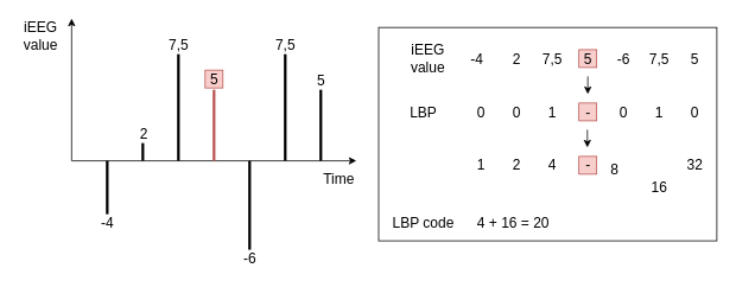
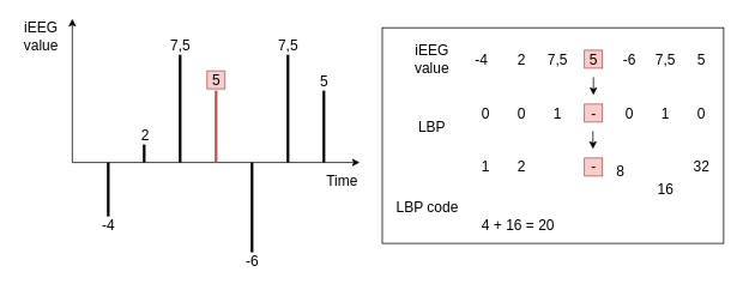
  <mxCell id="0" />
  <mxCell id="1" parent="0" />
  <mxCell id="2" value="" style="endArrow=classic;html=1;" parent="1" edge="1"><mxGeometry width="50" height="50" relative="1" as="geometry"><mxPoint x="80" y="180" as="sourcePoint" /><mxPoint x="80" y="20" as="targetPoint" /></mxGeometry></mxCell>
  <mxCell id="3" value="" style="endArrow=classic;html=1;" parent="1" edge="1"><mxGeometry width="50" height="50" relative="1" as="geometry"><mxPoint x="80" y="180" as="sourcePoint" /><mxPoint x="400" y="180" as="targetPoint" /></mxGeometry></mxCell>
  <mxCell id="4" value="" style="endArrow=none;html=1;shadow=0;comic=0;jumpSize=6;strokeWidth=3;" parent="1" edge="1"><mxGeometry width="50" height="50" relative="1" as="geometry"><mxPoint x="320" y="180" as="sourcePoint" /><mxPoint x="320" y="60" as="targetPoint" /></mxGeometry></mxCell>
  <mxCell id="5" value="" style="endArrow=none;html=1;shadow=0;comic=0;jumpSize=6;strokeWidth=3;fillColor=#f8cecc;strokeColor=#b85450;" parent="1" edge="1"><mxGeometry width="50" height="50" relative="1" as="geometry"><mxPoint x="240" y="180" as="sourcePoint" /><mxPoint x="240" y="100" as="targetPoint" /></mxGeometry></mxCell>
  <mxCell id="6" value="" style="endArrow=none;html=1;shadow=0;comic=0;jumpSize=6;strokeWidth=3;" parent="1" edge="1"><mxGeometry width="50" height="50" relative="1" as="geometry"><mxPoint x="280" y="280" as="sourcePoint" /><mxPoint x="280" y="180" as="targetPoint" /></mxGeometry></mxCell>
  <mxCell id="7" value="" style="endArrow=none;html=1;shadow=0;comic=0;jumpSize=6;strokeWidth=3;" parent="1" edge="1"><mxGeometry width="50" height="50" relative="1" as="geometry"><mxPoint x="200" y="180" as="sourcePoint" /><mxPoint x="200" y="60" as="targetPoint" /></mxGeometry></mxCell>
  <mxCell id="8" value="" style="endArrow=none;html=1;shadow=0;comic=0;jumpSize=6;strokeWidth=3;" parent="1" edge="1"><mxGeometry width="50" height="50" relative="1" as="geometry"><mxPoint x="120" y="240" as="sourcePoint" /><mxPoint x="120" y="180" as="targetPoint" /></mxGeometry></mxCell>
  <mxCell id="9" value="" style="endArrow=none;html=1;shadow=0;comic=0;jumpSize=6;strokeWidth=3;" parent="1" edge="1"><mxGeometry width="50" height="50" relative="1" as="geometry"><mxPoint x="160" y="180" as="sourcePoint" /><mxPoint x="160" y="160" as="targetPoint" /></mxGeometry></mxCell>
  <mxCell id="10" value="" style="endArrow=none;html=1;shadow=0;comic=0;jumpSize=6;strokeWidth=3;" parent="1" edge="1"><mxGeometry width="50" height="50" relative="1" as="geometry"><mxPoint x="360" y="180" as="sourcePoint" /><mxPoint x="360" y="100" as="targetPoint" /></mxGeometry></mxCell>
  <mxCell id="11" value="Time" style="text;html=1;align=center;verticalAlign=middle;resizable=0;points=[];autosize=1;fontSize=16;" parent="1" vertex="1"><mxGeometry x="355" y="190" width="50" height="20" as="geometry" /></mxCell>
  <mxCell id="12" value="&lt;font style=&quot;font-size: 16px&quot;&gt;iEEG &lt;br&gt;value&lt;/font&gt;" style="text;html=1;align=center;verticalAlign=middle;resizable=0;points=[];autosize=1;fontSize=16;" parent="1" vertex="1"><mxGeometry x="20" y="20" width="50" height="40" as="geometry" /></mxCell>
  <mxCell id="13" value="-4" style="text;html=1;align=center;verticalAlign=middle;resizable=0;points=[];autosize=1;fontSize=16;" parent="1" vertex="1"><mxGeometry x="520" y="55" width="30" height="20" as="geometry" /></mxCell>
  <mxCell id="14" value="2" style="text;html=1;align=center;verticalAlign=middle;resizable=0;points=[];autosize=1;fontSize=16;" parent="1" vertex="1"><mxGeometry x="570" y="55" width="20" height="20" as="geometry" /></mxCell>
  <mxCell id="15" value="7,5" style="text;html=1;align=center;verticalAlign=middle;resizable=0;points=[];autosize=1;fontSize=16;" parent="1" vertex="1"><mxGeometry x="600" y="55" width="40" height="20" as="geometry" /></mxCell>
  <mxCell id="16" value="5" style="text;html=1;align=center;verticalAlign=middle;resizable=0;points=[];autosize=1;fontSize=16;fillColor=#f8cecc;strokeColor=#b85450;" parent="1" vertex="1"><mxGeometry x="650" y="55" width="20" height="20" as="geometry" /></mxCell>
  <mxCell id="17" value="-6" style="text;html=1;align=center;verticalAlign=middle;resizable=0;points=[];autosize=1;fontSize=16;" parent="1" vertex="1"><mxGeometry x="685" y="55" width="30" height="20" as="geometry" /></mxCell>
  <mxCell id="18" value="7,5" style="text;html=1;align=center;verticalAlign=middle;resizable=0;points=[];autosize=1;fontSize=16;" parent="1" vertex="1"><mxGeometry x="720" y="55" width="40" height="20" as="geometry" /></mxCell>
  <mxCell id="19" value="5" style="text;html=1;align=center;verticalAlign=middle;resizable=0;points=[];autosize=1;fontSize=16;" parent="1" vertex="1"><mxGeometry x="770" y="55" width="20" height="20" as="geometry" /></mxCell>
  <mxCell id="20" value="0" style="text;html=1;align=center;verticalAlign=middle;resizable=0;points=[];autosize=1;fontSize=16;" parent="1" vertex="1"><mxGeometry x="530" y="115" width="20" height="20" as="geometry" /></mxCell>
  <mxCell id="21" value="0" style="text;html=1;align=center;verticalAlign=middle;resizable=0;points=[];autosize=1;fontSize=16;" parent="1" vertex="1"><mxGeometry x="570" y="115" width="20" height="20" as="geometry" /></mxCell>
  <mxCell id="22" value="1" style="text;html=1;align=center;verticalAlign=middle;resizable=0;points=[];autosize=1;fontSize=16;" parent="1" vertex="1"><mxGeometry x="610" y="115" width="20" height="20" as="geometry" /></mxCell>
  <mxCell id="23" value="-" style="text;html=1;align=center;verticalAlign=middle;resizable=0;points=[];autosize=1;fontSize=16;fillColor=#f8cecc;strokeColor=#b85450;" parent="1" vertex="1"><mxGeometry x="650" y="115" width="20" height="20" as="geometry" /></mxCell>
  <mxCell id="24" value="0" style="text;html=1;align=center;verticalAlign=middle;resizable=0;points=[];autosize=1;fontSize=16;" parent="1" vertex="1"><mxGeometry x="690" y="115" width="20" height="20" as="geometry" /></mxCell>
  <mxCell id="25" value="1" style="text;html=1;align=center;verticalAlign=middle;resizable=0;points=[];autosize=1;fontSize=16;" parent="1" vertex="1"><mxGeometry x="730" y="115" width="20" height="20" as="geometry" /></mxCell>
  <mxCell id="26" value="0" style="text;html=1;align=center;verticalAlign=middle;resizable=0;points=[];autosize=1;fontSize=16;" parent="1" vertex="1"><mxGeometry x="770" y="115" width="20" height="20" as="geometry" /></mxCell>
  <mxCell id="27" value="" style="endArrow=classic;html=1;shadow=0;strokeWidth=1;fontSize=16;" parent="1" edge="1"><mxGeometry width="50" height="50" relative="1" as="geometry"><mxPoint x="660" y="85" as="sourcePoint" /><mxPoint x="660" y="105" as="targetPoint" /></mxGeometry></mxCell>
  <mxCell id="28" value="iEEG &lt;br&gt;value" style="text;html=1;align=center;verticalAlign=middle;resizable=0;points=[];autosize=1;fontSize=16;" parent="1" vertex="1"><mxGeometry x="455" y="45" width="50" height="40" as="geometry" /></mxCell>
- <mxCell id="29" value="LBP" style="text;html=1;align=center;verticalAlign=middle;resizable=0;points=[];autosize=1;fontSize=16;" parent="1" vertex="1"><mxGeometry x="450" y="115" width="50" height="20" as="geometry" /></mxCell>
+ <mxCell id="29" value="LBP" style="text;html=1;align=center;verticalAlign=middle;resizable=0;points=[];autosize=1;fontSize=16;" parent="1" vertex="1"><mxGeometry x="455" y="130" width="50" height="20" as="geometry" /></mxCell>
  <mxCell id="30" value="1" style="text;html=1;align=center;verticalAlign=middle;resizable=0;points=[];autosize=1;fontSize=16;" parent="1" vertex="1"><mxGeometry x="530" y="175" width="20" height="20" as="geometry" /></mxCell>
  <mxCell id="31" value="2" style="text;html=1;align=center;verticalAlign=middle;resizable=0;points=[];autosize=1;fontSize=16;" parent="1" vertex="1"><mxGeometry x="570" y="175" width="20" height="20" as="geometry" /></mxCell>
- <mxCell id="32" value="4" style="text;html=1;align=center;verticalAlign=middle;resizable=0;points=[];autosize=1;fontSize=16;" parent="1" vertex="1"><mxGeometry x="610" y="175" width="20" height="20" as="geometry" /></mxCell>
  <mxCell id="33" value="-" style="text;html=1;align=center;verticalAlign=middle;resizable=0;points=[];autosize=1;fontSize=16;fillColor=#f8cecc;strokeColor=#b85450;" parent="1" vertex="1"><mxGeometry x="650" y="175" width="20" height="20" as="geometry" /></mxCell>
  <mxCell id="34" value="8" style="text;html=1;align=center;verticalAlign=middle;resizable=0;points=[];autosize=1;fontSize=16;" parent="1" vertex="1"><mxGeometry x="680" y="180" width="20" height="20" as="geometry" /></mxCell>
  <mxCell id="35" value="16" style="text;html=1;align=center;verticalAlign=middle;resizable=0;points=[];autosize=1;fontSize=16;" parent="1" vertex="1"><mxGeometry x="725" y="200" width="30" height="20" as="geometry" /></mxCell>
  <mxCell id="36" value="32" style="text;html=1;align=center;verticalAlign=middle;resizable=0;points=[];autosize=1;fontSize=16;" parent="1" vertex="1"><mxGeometry x="765" y="175" width="30" height="20" as="geometry" /></mxCell>
  <mxCell id="37" value="" style="endArrow=classic;html=1;shadow=0;strokeWidth=1;fontSize=16;" parent="1" edge="1"><mxGeometry width="50" height="50" relative="1" as="geometry"><mxPoint x="659.5" y="145" as="sourcePoint" /><mxPoint x="659.5" y="165" as="targetPoint" /></mxGeometry></mxCell>
- <mxCell id="38" value="LBP code" style="text;html=1;align=center;verticalAlign=middle;resizable=0;points=[];autosize=1;fontSize=16;" parent="1" vertex="1"><mxGeometry x="435" y="240" width="80" height="20" as="geometry" /></mxCell>
+ <mxCell id="38" value="LBP code" style="text;html=1;align=center;verticalAlign=middle;resizable=0;points=[];autosize=1;fontSize=16;" parent="1" vertex="1"><mxGeometry x="435" y="220" width="80" height="20" as="geometry" /></mxCell>
  <mxCell id="39" value="4 + 16 = 20" style="text;html=1;align=center;verticalAlign=middle;resizable=0;points=[];autosize=1;fontSize=16;" parent="1" vertex="1"><mxGeometry x="526" y="240" width="100" height="20" as="geometry" /></mxCell>
  <mxCell id="40" value="-4" style="text;html=1;align=center;verticalAlign=middle;resizable=0;points=[];autosize=1;fontSize=16;" parent="1" vertex="1"><mxGeometry x="105" y="240" width="30" height="20" as="geometry" /></mxCell>
  <mxCell id="41" value="2" style="text;html=1;align=center;verticalAlign=middle;resizable=0;points=[];autosize=1;fontSize=16;" parent="1" vertex="1"><mxGeometry x="151" y="140" width="20" height="20" as="geometry" /></mxCell>
  <mxCell id="42" value="7,5" style="text;html=1;align=center;verticalAlign=middle;resizable=0;points=[];autosize=1;fontSize=16;" parent="1" vertex="1"><mxGeometry x="180" y="40" width="40" height="20" as="geometry" /></mxCell>
  <mxCell id="43" value="5" style="text;html=1;align=center;verticalAlign=middle;resizable=0;points=[];autosize=1;fontSize=16;fillColor=#f8cecc;strokeColor=#b85450;" parent="1" vertex="1"><mxGeometry x="230" y="78" width="20" height="20" as="geometry" /></mxCell>
  <mxCell id="44" value="-6" style="text;html=1;align=center;verticalAlign=middle;resizable=0;points=[];autosize=1;fontSize=16;" parent="1" vertex="1"><mxGeometry x="265" y="280" width="30" height="20" as="geometry" /></mxCell>
  <mxCell id="45" value="7,5" style="text;html=1;align=center;verticalAlign=middle;resizable=0;points=[];autosize=1;fontSize=16;" parent="1" vertex="1"><mxGeometry x="300" y="40" width="40" height="20" as="geometry" /></mxCell>
  <mxCell id="46" value="5" style="text;html=1;align=center;verticalAlign=middle;resizable=0;points=[];autosize=1;fontSize=16;" parent="1" vertex="1"><mxGeometry x="350" y="79" width="20" height="20" as="geometry" /></mxCell>
  <mxCell id="47" value="" style="rounded=0;whiteSpace=wrap;html=1;strokeColor=#000000;strokeWidth=1;fillColor=none;fontSize=16;" parent="1" vertex="1"><mxGeometry x="425" y="30" width="380" height="240" as="geometry" /></mxCell>
